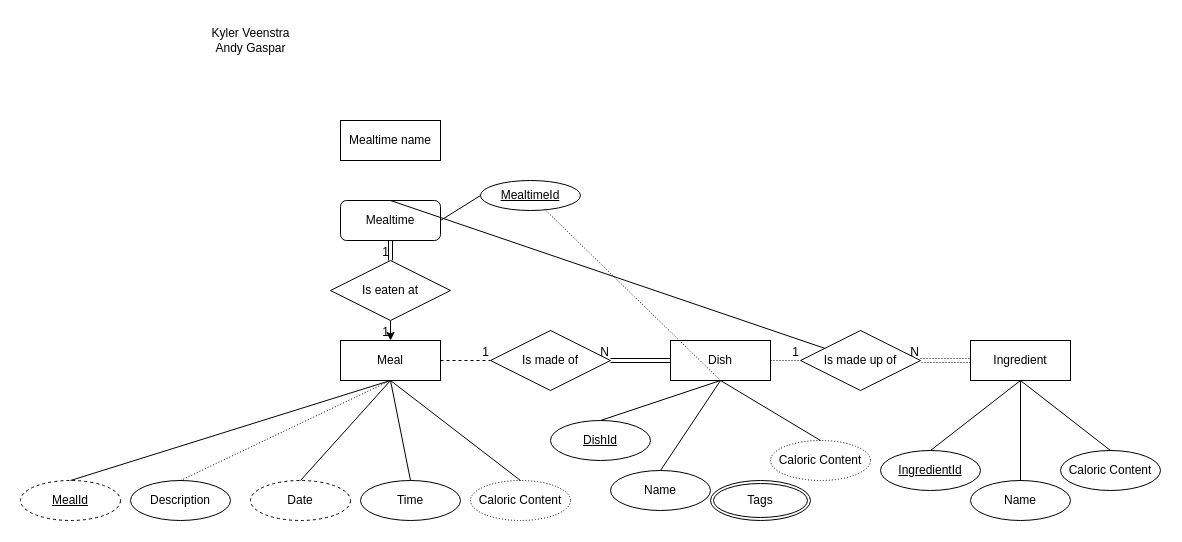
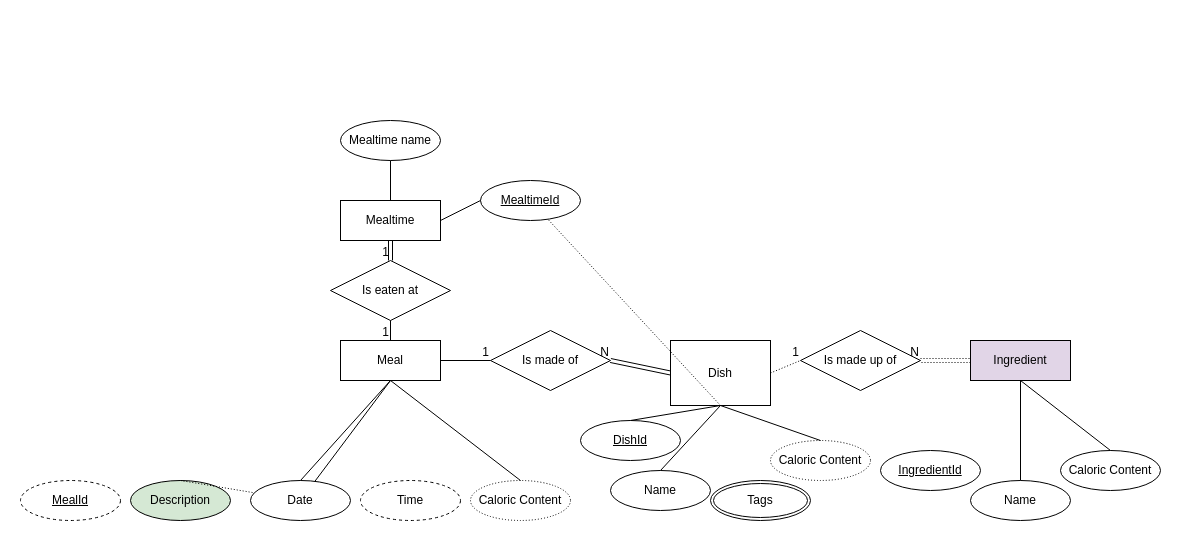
  <mxCell id="0" />
  <mxCell id="1" parent="0" />
- <mxCell id="2" value="&lt;div&gt;Dish&lt;/div&gt;" style="whiteSpace=wrap;html=1;align=center;" parent="1" vertex="1"><mxGeometry x="670" y="340" width="100" height="40" as="geometry" /></mxCell>
+ <mxCell id="2" value="&lt;div&gt;Dish&lt;/div&gt;" style="whiteSpace=wrap;html=1;align=center;" parent="1" vertex="1"><mxGeometry x="670" y="340" width="100" height="65" as="geometry" /></mxCell>
  <mxCell id="3" value="Meal" style="whiteSpace=wrap;html=1;align=center;" parent="1" vertex="1"><mxGeometry x="340" y="340" width="100" height="40" as="geometry" /></mxCell>
- <mxCell id="4" value="&lt;div&gt;Ingredient&lt;/div&gt;" style="whiteSpace=wrap;html=1;align=center;" parent="1" vertex="1"><mxGeometry x="970" y="340" width="100" height="40" as="geometry" /></mxCell>
+ <mxCell id="4" value="&lt;div&gt;Ingredient&lt;/div&gt;" style="whiteSpace=wrap;html=1;align=center;fillColor=#e1d5e7;" parent="1" vertex="1"><mxGeometry x="970" y="340" width="100" height="40" as="geometry" /></mxCell>
  <mxCell id="5" style="edgeStyle=orthogonalEdgeStyle;rounded=0;orthogonalLoop=1;jettySize=auto;html=1;exitX=0.5;exitY=1;exitDx=0;exitDy=0;" parent="1" source="4" target="4" edge="1"><mxGeometry relative="1" as="geometry" /></mxCell>
  <mxCell id="6" value="&lt;div&gt;Is made of&lt;/div&gt;" style="shape=rhombus;perimeter=rhombusPerimeter;whiteSpace=wrap;html=1;align=center;" parent="1" vertex="1"><mxGeometry x="490" y="330" width="120" height="60" as="geometry" /></mxCell>
  <mxCell id="7" value="Is made up of" style="shape=rhombus;perimeter=rhombusPerimeter;whiteSpace=wrap;html=1;align=center;" parent="1" vertex="1"><mxGeometry x="800" y="330" width="120" height="60" as="geometry" /></mxCell>
- <mxCell id="8" value="&lt;div&gt;Date&lt;/div&gt;" style="ellipse;whiteSpace=wrap;html=1;align=center;dashed=1;" parent="1" vertex="1"><mxGeometry x="250" y="480" width="100" height="40" as="geometry" /></mxCell>
- <mxCell id="9" value="Mealtime name" style="whiteSpace=wrap;html=1;align=center;rounded=0;" parent="1" vertex="1"><mxGeometry x="340" y="120" width="100" height="40" as="geometry" /></mxCell>
+ <mxCell id="8" value="&lt;div&gt;Date&lt;/div&gt;" style="ellipse;whiteSpace=wrap;html=1;align=center;" parent="1" vertex="1"><mxGeometry x="250" y="480" width="100" height="40" as="geometry" /></mxCell>
+ <mxCell id="9" value="Mealtime name" style="ellipse;whiteSpace=wrap;html=1;align=center;" parent="1" vertex="1"><mxGeometry x="340" y="120" width="100" height="40" as="geometry" /></mxCell>
  <mxCell id="10" value="MealId" style="ellipse;whiteSpace=wrap;html=1;align=center;fontStyle=4;dashed=1;" parent="1" vertex="1"><mxGeometry x="20" y="480" width="100" height="40" as="geometry" /></mxCell>
- <mxCell id="11" value="" style="endArrow=none;html=1;rounded=0;exitX=0.5;exitY=0;exitDx=0;exitDy=0;entryX=0.5;entryY=1;entryDx=0;entryDy=0;" parent="1" source="10" target="3" edge="1"><mxGeometry relative="1" as="geometry"><mxPoint x="670" y="400" as="sourcePoint" /><mxPoint x="830" y="400" as="targetPoint" /></mxGeometry></mxCell>
  <mxCell id="12" value="" style="shape=link;html=1;rounded=0;entryX=1;entryY=0.5;entryDx=0;entryDy=0;exitX=0;exitY=0.5;exitDx=0;exitDy=0;" parent="1" source="2" target="6" edge="1"><mxGeometry relative="1" as="geometry"><mxPoint x="650" y="450" as="sourcePoint" /><mxPoint x="810" y="450" as="targetPoint" /></mxGeometry></mxCell>
  <mxCell id="13" value="N" style="resizable=0;html=1;whiteSpace=wrap;align=right;verticalAlign=bottom;" parent="12" connectable="0" vertex="1"><mxGeometry x="1" relative="1" as="geometry" /></mxCell>
- <mxCell id="14" value="DishId" style="ellipse;whiteSpace=wrap;html=1;align=center;fontStyle=4;" parent="1" vertex="1"><mxGeometry x="550" y="420" width="100" height="40" as="geometry" /></mxCell>
- <mxCell id="15" value="" style="endArrow=none;html=1;rounded=0;exitX=1;exitY=0.5;exitDx=0;exitDy=0;entryX=0;entryY=0.5;entryDx=0;entryDy=0;dashed=1;" parent="1" source="3" target="6" edge="1"><mxGeometry relative="1" as="geometry"><mxPoint x="570" y="450" as="sourcePoint" /><mxPoint x="730" y="450" as="targetPoint" /></mxGeometry></mxCell>
+ <mxCell id="14" value="DishId" style="ellipse;whiteSpace=wrap;html=1;align=center;fontStyle=4;" parent="1" vertex="1"><mxGeometry x="580" y="420" width="100" height="40" as="geometry" /></mxCell>
+ <mxCell id="15" value="" style="endArrow=none;html=1;rounded=0;exitX=1;exitY=0.5;exitDx=0;exitDy=0;entryX=0;entryY=0.5;entryDx=0;entryDy=0;" parent="1" source="3" target="6" edge="1"><mxGeometry relative="1" as="geometry"><mxPoint x="570" y="450" as="sourcePoint" /><mxPoint x="730" y="450" as="targetPoint" /></mxGeometry></mxCell>
  <mxCell id="16" value="1" style="resizable=0;html=1;whiteSpace=wrap;align=right;verticalAlign=bottom;" parent="15" connectable="0" vertex="1"><mxGeometry x="1" relative="1" as="geometry" /></mxCell>
  <mxCell id="17" value="&lt;u&gt;IngredientId&lt;/u&gt;" style="ellipse;whiteSpace=wrap;html=1;align=center;" parent="1" vertex="1"><mxGeometry x="880" y="450" width="100" height="40" as="geometry" /></mxCell>
  <mxCell id="18" value="" style="shape=link;html=1;rounded=0;entryX=1;entryY=0.5;entryDx=0;entryDy=0;exitX=0;exitY=0.5;exitDx=0;exitDy=0;dashed=1;dashPattern=1 2;" parent="1" source="4" target="7" edge="1"><mxGeometry relative="1" as="geometry"><mxPoint x="570" y="450" as="sourcePoint" /><mxPoint x="730" y="450" as="targetPoint" /></mxGeometry></mxCell>
  <mxCell id="19" value="N" style="resizable=0;html=1;whiteSpace=wrap;align=right;verticalAlign=bottom;" parent="18" connectable="0" vertex="1"><mxGeometry x="1" relative="1" as="geometry" /></mxCell>
  <mxCell id="20" value="" style="endArrow=none;html=1;rounded=0;entryX=0;entryY=0.5;entryDx=0;entryDy=0;exitX=1;exitY=0.5;exitDx=0;exitDy=0;dashed=1;dashPattern=1 2;" parent="1" source="2" target="7" edge="1"><mxGeometry relative="1" as="geometry"><mxPoint x="570" y="450" as="sourcePoint" /><mxPoint x="730" y="450" as="targetPoint" /></mxGeometry></mxCell>
  <mxCell id="21" value="1" style="resizable=0;html=1;whiteSpace=wrap;align=right;verticalAlign=bottom;" parent="20" connectable="0" vertex="1"><mxGeometry x="1" relative="1" as="geometry" /></mxCell>
  <mxCell id="22" value="" style="endArrow=none;html=1;rounded=0;entryX=0.5;entryY=1;entryDx=0;entryDy=0;exitX=0.5;exitY=0;exitDx=0;exitDy=0;" parent="1" source="14" target="2" edge="1"><mxGeometry relative="1" as="geometry"><mxPoint x="570" y="390" as="sourcePoint" /><mxPoint x="730" y="390" as="targetPoint" /></mxGeometry></mxCell>
- <mxCell id="23" value="" style="endArrow=none;html=1;rounded=0;entryX=0.5;entryY=1;entryDx=0;entryDy=0;exitX=0.5;exitY=0;exitDx=0;exitDy=0;" parent="1" source="17" target="4" edge="1"><mxGeometry relative="1" as="geometry"><mxPoint x="570" y="390" as="sourcePoint" /><mxPoint x="730" y="390" as="targetPoint" /></mxGeometry></mxCell>
  <mxCell id="24" value="Caloric Content" style="ellipse;whiteSpace=wrap;html=1;align=center;dashed=1;dashPattern=1 2;" parent="1" vertex="1"><mxGeometry x="770" y="440" width="100" height="40" as="geometry" /></mxCell>
  <mxCell id="25" value="Caloric Content" style="ellipse;whiteSpace=wrap;html=1;align=center;dashed=1;dashPattern=1 2;" parent="1" vertex="1"><mxGeometry x="470" y="480" width="100" height="40" as="geometry" /></mxCell>
  <mxCell id="26" value="Caloric Content" style="ellipse;whiteSpace=wrap;html=1;align=center;" parent="1" vertex="1"><mxGeometry x="1060" y="450" width="100" height="40" as="geometry" /></mxCell>
  <mxCell id="27" value="" style="endArrow=none;html=1;rounded=0;entryX=0.5;entryY=1;entryDx=0;entryDy=0;exitX=0.5;exitY=0;exitDx=0;exitDy=0;" parent="1" source="26" target="4" edge="1"><mxGeometry relative="1" as="geometry"><mxPoint x="810" y="390" as="sourcePoint" /><mxPoint x="970" y="390" as="targetPoint" /></mxGeometry></mxCell>
  <mxCell id="28" value="" style="endArrow=none;html=1;rounded=0;entryX=0.5;entryY=1;entryDx=0;entryDy=0;exitX=0.5;exitY=0;exitDx=0;exitDy=0;" parent="1" source="24" target="2" edge="1"><mxGeometry relative="1" as="geometry"><mxPoint x="560" y="390" as="sourcePoint" /><mxPoint x="720" y="390" as="targetPoint" /></mxGeometry></mxCell>
  <mxCell id="29" value="" style="endArrow=none;html=1;rounded=0;exitX=0.5;exitY=1;exitDx=0;exitDy=0;entryX=0.5;entryY=0;entryDx=0;entryDy=0;" parent="1" source="3" target="25" edge="1"><mxGeometry relative="1" as="geometry"><mxPoint x="560" y="390" as="sourcePoint" /><mxPoint x="720" y="390" as="targetPoint" /></mxGeometry></mxCell>
- <mxCell id="30" value="Mealtime" style="whiteSpace=wrap;html=1;align=center;rounded=1;" parent="1" vertex="1"><mxGeometry x="340" y="200" width="100" height="40" as="geometry" /></mxCell>
+ <mxCell id="30" value="Mealtime" style="whiteSpace=wrap;html=1;align=center;" parent="1" vertex="1"><mxGeometry x="340" y="200" width="100" height="40" as="geometry" /></mxCell>
  <mxCell id="31" value="Is eaten at" style="shape=rhombus;perimeter=rhombusPerimeter;whiteSpace=wrap;html=1;align=center;" parent="1" vertex="1"><mxGeometry x="330" y="260" width="120" height="60" as="geometry" /></mxCell>
- <mxCell id="32" value="" style="endArrow=classic;html=1;rounded=0;exitX=0.5;exitY=1;exitDx=0;exitDy=0;entryX=0.5;entryY=0;entryDx=0;entryDy=0;" parent="1" source="31" target="3" edge="1"><mxGeometry relative="1" as="geometry"><mxPoint x="600" y="340" as="sourcePoint" /><mxPoint x="760" y="340" as="targetPoint" /></mxGeometry></mxCell>
+ <mxCell id="32" value="" style="endArrow=none;html=1;rounded=0;exitX=0.5;exitY=1;exitDx=0;exitDy=0;entryX=0.5;entryY=0;entryDx=0;entryDy=0;" parent="1" source="31" target="3" edge="1"><mxGeometry relative="1" as="geometry"><mxPoint x="600" y="340" as="sourcePoint" /><mxPoint x="760" y="340" as="targetPoint" /></mxGeometry></mxCell>
  <mxCell id="33" value="1" style="resizable=0;html=1;whiteSpace=wrap;align=right;verticalAlign=bottom;" parent="32" connectable="0" vertex="1"><mxGeometry x="1" relative="1" as="geometry" /></mxCell>
  <mxCell id="34" value="" style="shape=link;html=1;rounded=0;exitX=0.5;exitY=0;exitDx=0;exitDy=0;entryX=0.5;entryY=1;entryDx=0;entryDy=0;" parent="1" source="31" target="30" edge="1"><mxGeometry relative="1" as="geometry"><mxPoint x="580" y="290" as="sourcePoint" /><mxPoint x="480" y="280" as="targetPoint" /></mxGeometry></mxCell>
  <mxCell id="35" value="1" style="resizable=0;html=1;whiteSpace=wrap;align=right;verticalAlign=bottom;" parent="34" connectable="0" vertex="1"><mxGeometry x="1" relative="1" as="geometry"><mxPoint y="20" as="offset" /></mxGeometry></mxCell>
- <mxCell id="36" value="Time" style="ellipse;whiteSpace=wrap;html=1;align=center;" parent="1" vertex="1"><mxGeometry x="360" y="480" width="100" height="40" as="geometry" /></mxCell>
+ <mxCell id="36" value="Time" style="ellipse;whiteSpace=wrap;html=1;align=center;dashed=1;" parent="1" vertex="1"><mxGeometry x="360" y="480" width="100" height="40" as="geometry" /></mxCell>
  <mxCell id="37" value="Name" style="ellipse;whiteSpace=wrap;html=1;align=center;" parent="1" vertex="1"><mxGeometry x="610" y="470" width="100" height="40" as="geometry" /></mxCell>
  <mxCell id="38" value="Name" style="ellipse;whiteSpace=wrap;html=1;align=center;" parent="1" vertex="1"><mxGeometry x="970" y="480" width="100" height="40" as="geometry" /></mxCell>
  <mxCell id="39" value="" style="endArrow=none;html=1;rounded=0;entryX=0.5;entryY=1;entryDx=0;entryDy=0;exitX=0.5;exitY=0;exitDx=0;exitDy=0;" parent="1" source="37" target="2" edge="1"><mxGeometry relative="1" as="geometry"><mxPoint x="600" y="340" as="sourcePoint" /><mxPoint x="760" y="340" as="targetPoint" /></mxGeometry></mxCell>
  <mxCell id="40" value="" style="endArrow=none;html=1;rounded=0;entryX=0.5;entryY=1;entryDx=0;entryDy=0;exitX=0.5;exitY=0;exitDx=0;exitDy=0;" parent="1" source="38" target="4" edge="1"><mxGeometry relative="1" as="geometry"><mxPoint x="600" y="340" as="sourcePoint" /><mxPoint x="760" y="340" as="targetPoint" /></mxGeometry></mxCell>
- <mxCell id="41" value="Description" style="ellipse;whiteSpace=wrap;html=1;align=center;" parent="1" vertex="1"><mxGeometry x="130" y="480" width="100" height="40" as="geometry" /></mxCell>
- <mxCell id="42" value="" style="endArrow=none;html=1;rounded=0;dashed=1;dashPattern=1 2;exitX=0.5;exitY=0;exitDx=0;exitDy=0;entryX=0.5;entryY=1;entryDx=0;entryDy=0;" parent="1" source="41" target="3" edge="1"><mxGeometry relative="1" as="geometry"><mxPoint x="490" y="550" as="sourcePoint" /><mxPoint x="650" y="550" as="targetPoint" /></mxGeometry></mxCell>
- <mxCell id="43" value="MealtimeId" style="ellipse;whiteSpace=wrap;html=1;align=center;fontStyle=4;" parent="1" vertex="1"><mxGeometry x="480" y="180" width="100" height="30" as="geometry" /></mxCell>
- <mxCell id="44" value="" style="endArrow=none;html=1;rounded=0;exitX=0.5;exitY=0;exitDx=0;exitDy=0;" parent="1" source="30" target="7" edge="1"><mxGeometry relative="1" as="geometry"><mxPoint x="480" y="249.44" as="sourcePoint" /><mxPoint x="640" y="249.44" as="targetPoint" /></mxGeometry></mxCell>
+ <mxCell id="41" value="Description" style="ellipse;whiteSpace=wrap;html=1;align=center;fillColor=#d5e8d4;" parent="1" vertex="1"><mxGeometry x="130" y="480" width="100" height="40" as="geometry" /></mxCell>
+ <mxCell id="42" value="" style="endArrow=none;html=1;rounded=0;dashed=1;dashPattern=1 2;exitX=0.5;exitY=0;exitDx=0;exitDy=0;" parent="1" source="41" target="8" edge="1"><mxGeometry relative="1" as="geometry"><mxPoint x="490" y="550" as="sourcePoint" /><mxPoint x="650" y="550" as="targetPoint" /></mxGeometry></mxCell>
+ <mxCell id="43" value="MealtimeId" style="ellipse;whiteSpace=wrap;html=1;align=center;fontStyle=4;" parent="1" vertex="1"><mxGeometry x="480" y="180" width="100" height="40" as="geometry" /></mxCell>
+ <mxCell id="44" value="" style="endArrow=none;html=1;rounded=0;exitX=0.5;exitY=0;exitDx=0;exitDy=0;entryX=0.5;entryY=1;entryDx=0;entryDy=0;" parent="1" source="30" target="9" edge="1"><mxGeometry relative="1" as="geometry"><mxPoint x="480" y="249.44" as="sourcePoint" /><mxPoint x="640" y="249.44" as="targetPoint" /></mxGeometry></mxCell>
  <mxCell id="45" value="" style="endArrow=none;html=1;rounded=0;exitX=1;exitY=0.5;exitDx=0;exitDy=0;entryX=0;entryY=0.5;entryDx=0;entryDy=0;" parent="1" source="30" target="43" edge="1"><mxGeometry relative="1" as="geometry"><mxPoint x="440" y="249.44" as="sourcePoint" /><mxPoint x="600" y="249.44" as="targetPoint" /></mxGeometry></mxCell>
  <mxCell id="46" value="Tags" style="ellipse;shape=doubleEllipse;margin=3;whiteSpace=wrap;html=1;align=center;" parent="1" vertex="1"><mxGeometry x="710" y="480" width="100" height="40" as="geometry" /></mxCell>
  <mxCell id="47" value="" style="endArrow=none;html=1;rounded=0;dashed=1;dashPattern=1 2;exitX=0.5;exitY=1;exitDx=0;exitDy=0;" parent="1" source="2" target="43" edge="1"><mxGeometry relative="1" as="geometry"><mxPoint x="640" y="390" as="sourcePoint" /><mxPoint x="800" y="390" as="targetPoint" /></mxGeometry></mxCell>
- <mxCell id="48" value="Kyler Veenstra&lt;div&gt;Andy Gaspar&lt;/div&gt;" style="text;html=1;align=center;verticalAlign=middle;resizable=0;points=[];autosize=1;strokeColor=none;fillColor=none;" parent="1" vertex="1"><mxGeometry x="200" y="20" width="100" height="40" as="geometry" /></mxCell>
  <mxCell id="49" value="" style="endArrow=none;html=1;rounded=0;exitX=0.5;exitY=0;exitDx=0;exitDy=0;" edge="1" parent="1" source="8"><mxGeometry relative="1" as="geometry"><mxPoint x="230" y="360" as="sourcePoint" /><mxPoint x="390" y="380" as="targetPoint" /></mxGeometry></mxCell>
- <mxCell id="50" value="" style="endArrow=none;html=1;rounded=0;exitX=0.5;exitY=1;exitDx=0;exitDy=0;entryX=0.5;entryY=0;entryDx=0;entryDy=0;" edge="1" parent="1" source="3" target="36"><mxGeometry relative="1" as="geometry"><mxPoint x="340" y="570" as="sourcePoint" /><mxPoint x="500" y="570" as="targetPoint" /></mxGeometry></mxCell>
+ <mxCell id="50" value="" style="endArrow=none;html=1;rounded=0;exitX=0.5;exitY=1;exitDx=0;exitDy=0;" edge="1" parent="1" source="3" target="8"><mxGeometry relative="1" as="geometry"><mxPoint x="340" y="570" as="sourcePoint" /><mxPoint x="500" y="570" as="targetPoint" /></mxGeometry></mxCell>
